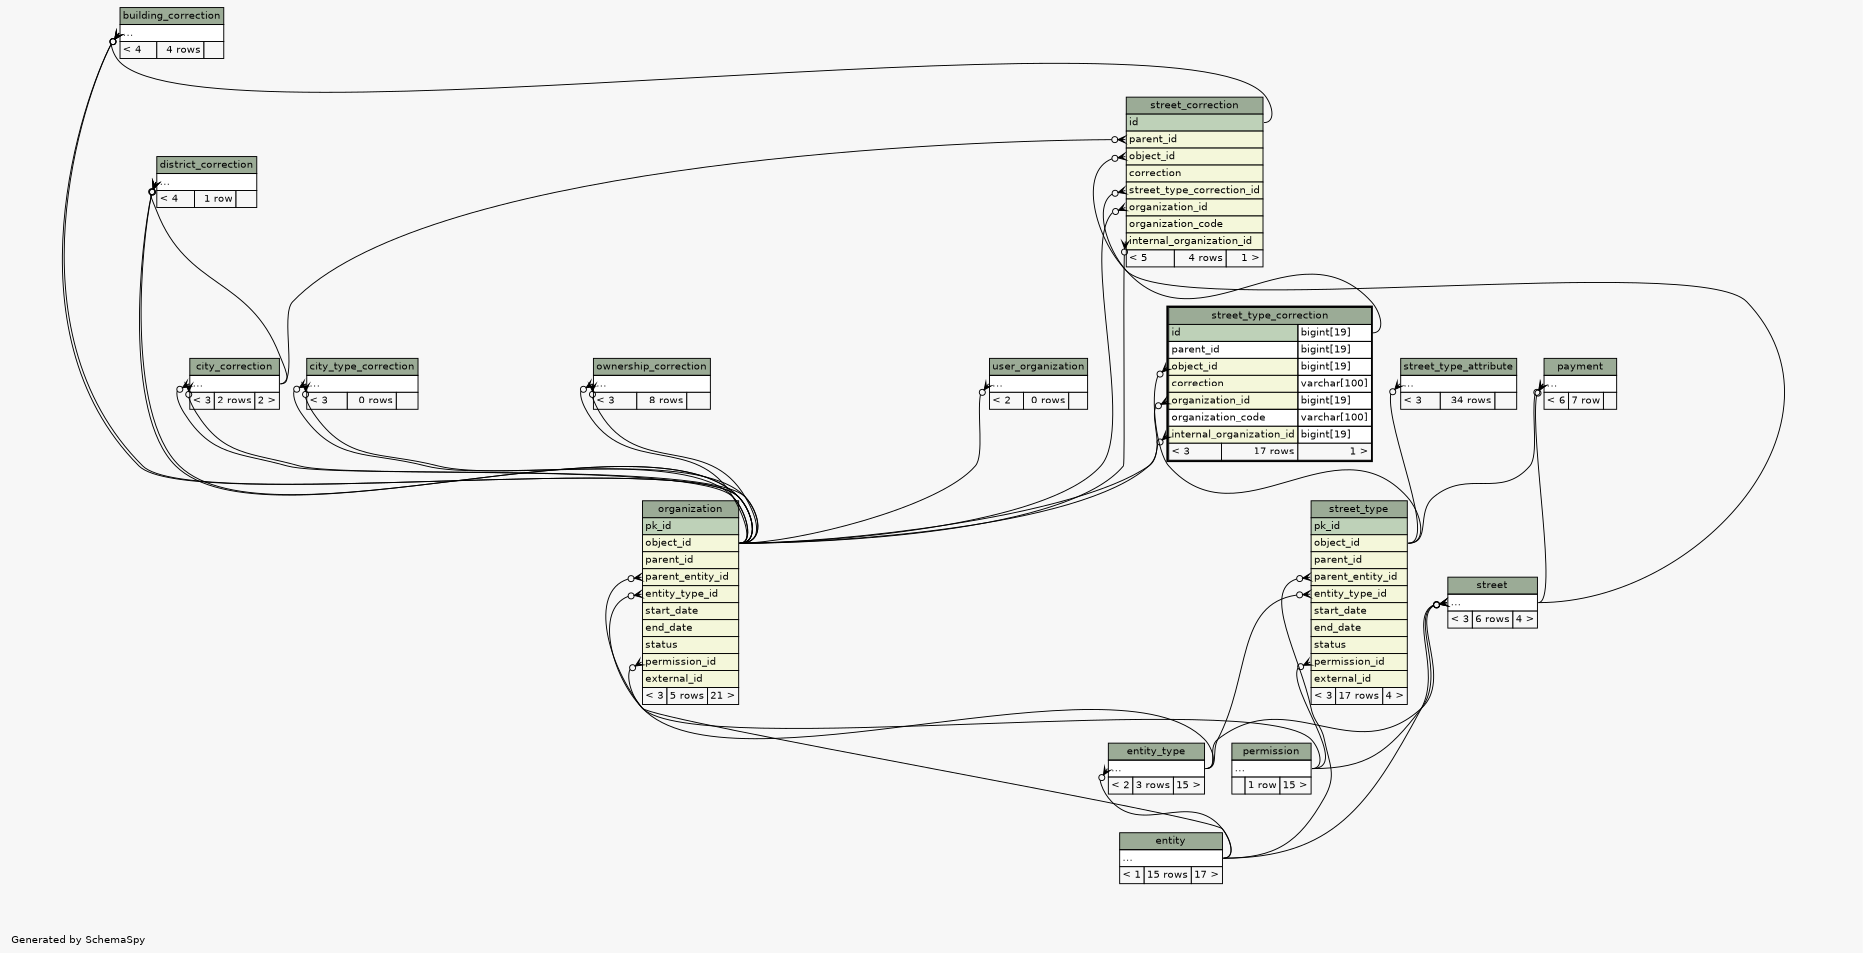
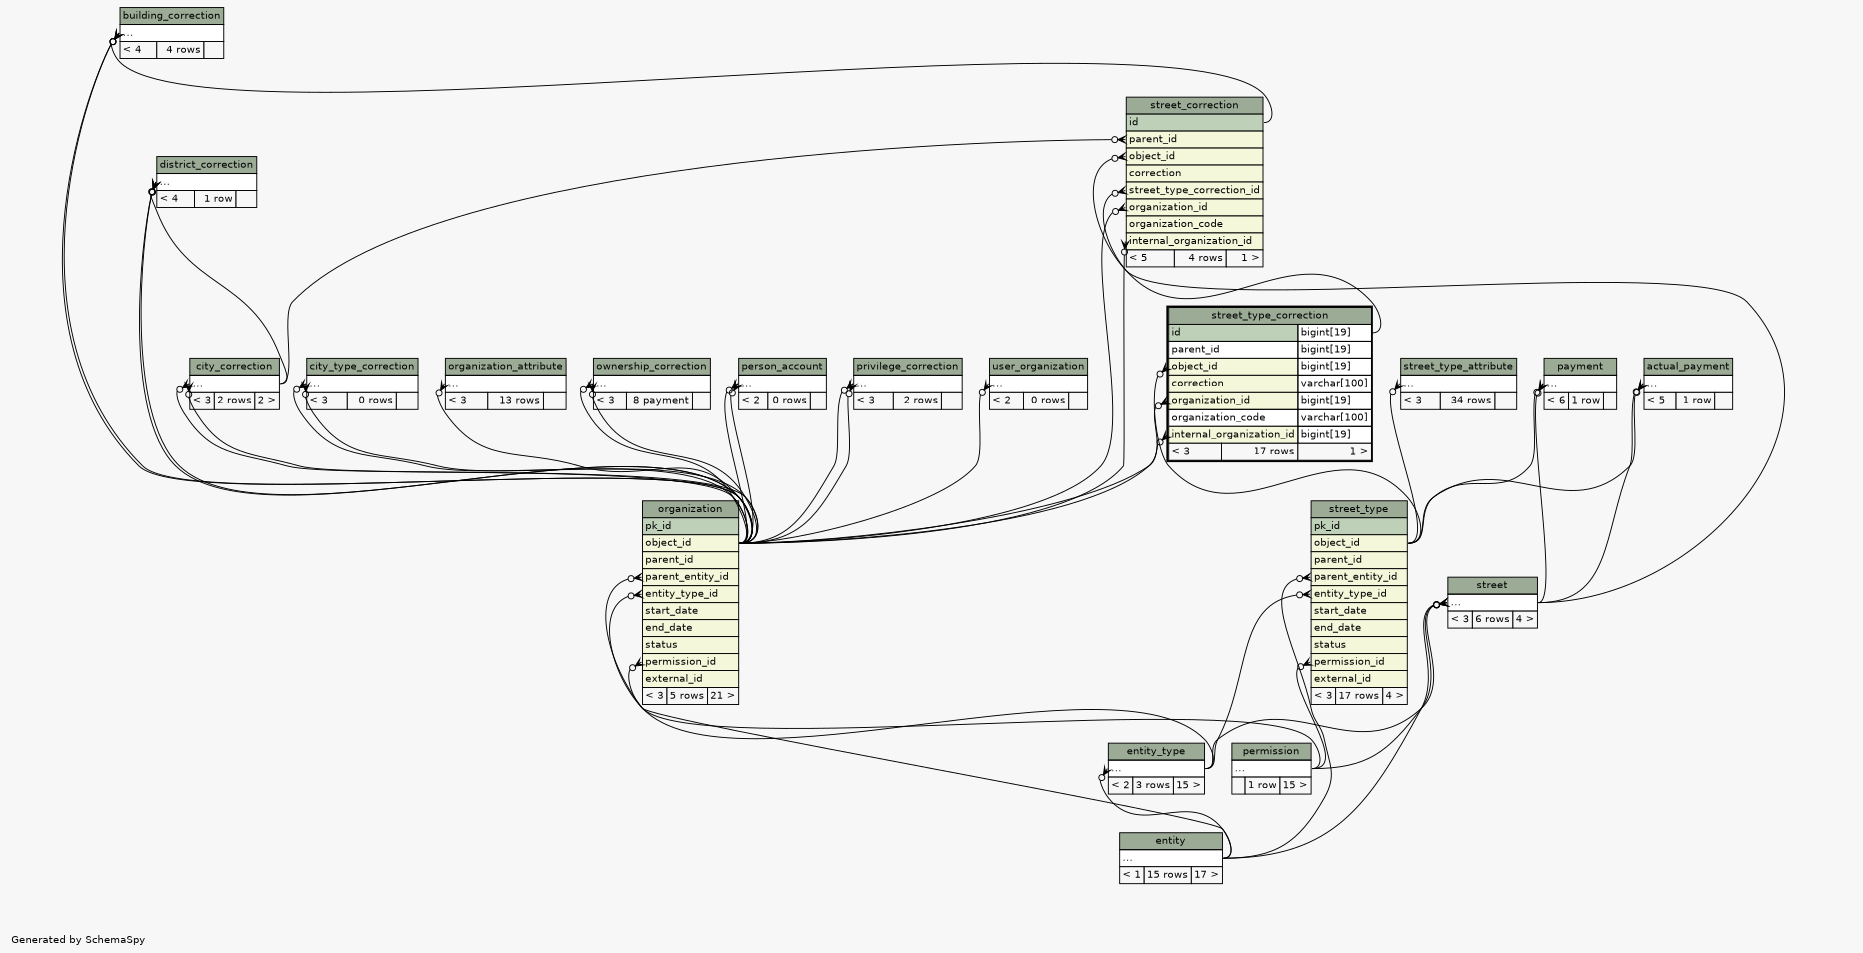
  digraph {
    bgcolor="#f7f7f7"
    fontname=Helvetica
    fontsize=11
    label="\nGenerated by SchemaSpy"
    labeljust=l
    nodesep=0.18
    rankdir=TB
    ranksep=0.46
    node [fontname=Helvetica fontsize=11 shape=plaintext]
    edge [arrowhead=none arrowsize=0.8 arrowtail=crowodot dir=back headport="object_id:e" tailport="elipses:w"]
+   n1 [label=<     <TABLE BORDER="0" CELLBORDER="1" CELLSPACING="0" BGCOLOR="#ffffff">       <TR><TD COLSPAN="3" BGCOLOR="#9bab96" ALIGN="CENTER">actual_payment</TD></TR>       <TR><TD PORT="elipses" COLSPAN="3" ALIGN="LEFT">...</TD></TR>       <TR><TD ALIGN="LEFT" BGCOLOR="#f7f7f7">&lt; 5</TD><TD ALIGN="RIGHT" BGCOLOR="#f7f7f7">1 row</TD><TD ALIGN="RIGHT" BGCOLOR="#f7f7f7">  </TD></TR>     </TABLE>>]
    n2 [label=<     <TABLE BORDER="0" CELLBORDER="1" CELLSPACING="0" BGCOLOR="#ffffff">       <TR><TD COLSPAN="3" BGCOLOR="#9bab96" ALIGN="CENTER">street</TD></TR>       <TR><TD PORT="elipses" COLSPAN="3" ALIGN="LEFT">...</TD></TR>       <TR><TD ALIGN="LEFT" BGCOLOR="#f7f7f7">&lt; 3</TD><TD ALIGN="RIGHT" BGCOLOR="#f7f7f7">6 rows</TD><TD ALIGN="RIGHT" BGCOLOR="#f7f7f7">4 &gt;</TD></TR>     </TABLE>>]
    n3 [label=<     <TABLE BORDER="0" CELLBORDER="1" CELLSPACING="0" BGCOLOR="#ffffff">       <TR><TD COLSPAN="3" BGCOLOR="#9bab96" ALIGN="CENTER">street_type</TD></TR>       <TR><TD PORT="pk_id" COLSPAN="3" BGCOLOR="#bed1b8" ALIGN="LEFT">pk_id</TD></TR>       <TR><TD PORT="object_id" COLSPAN="3" BGCOLOR="#f4f7da" ALIGN="LEFT">object_id</TD></TR>       <TR><TD PORT="parent_id" COLSPAN="3" BGCOLOR="#f4f7da" ALIGN="LEFT">parent_id</TD></TR>       <TR><TD PORT="parent_entity_id" COLSPAN="3" BGCOLOR="#f4f7da" ALIGN="LEFT">parent_entity_id</TD></TR>       <TR><TD PORT="entity_type_id" COLSPAN="3" BGCOLOR="#f4f7da" ALIGN="LEFT">entity_type_id</TD></TR>       <TR><TD PORT="start_date" COLSPAN="3" BGCOLOR="#f4f7da" ALIGN="LEFT">start_date</TD></TR>       <TR><TD PORT="end_date" COLSPAN="3" BGCOLOR="#f4f7da" ALIGN="LEFT">end_date</TD></TR>       <TR><TD PORT="status" COLSPAN="3" BGCOLOR="#f4f7da" ALIGN="LEFT">status</TD></TR>       <TR><TD PORT="permission_id" COLSPAN="3" BGCOLOR="#f4f7da" ALIGN="LEFT">permission_id</TD></TR>       <TR><TD PORT="external_id" COLSPAN="3" BGCOLOR="#f4f7da" ALIGN="LEFT">external_id</TD></TR>       <TR><TD ALIGN="LEFT" BGCOLOR="#f7f7f7">&lt; 3</TD><TD ALIGN="RIGHT" BGCOLOR="#f7f7f7">17 rows</TD><TD ALIGN="RIGHT" BGCOLOR="#f7f7f7">4 &gt;</TD></TR>     </TABLE>>]
    n4 [label=<     <TABLE BORDER="0" CELLBORDER="1" CELLSPACING="0" BGCOLOR="#ffffff">       <TR><TD COLSPAN="3" BGCOLOR="#9bab96" ALIGN="CENTER">entity_type</TD></TR>       <TR><TD PORT="elipses" COLSPAN="3" ALIGN="LEFT">...</TD></TR>       <TR><TD ALIGN="LEFT" BGCOLOR="#f7f7f7">&lt; 2</TD><TD ALIGN="RIGHT" BGCOLOR="#f7f7f7">3 rows</TD><TD ALIGN="RIGHT" BGCOLOR="#f7f7f7">15 &gt;</TD></TR>     </TABLE>>]
    n5 [label=<     <TABLE BORDER="0" CELLBORDER="1" CELLSPACING="0" BGCOLOR="#ffffff">       <TR><TD COLSPAN="3" BGCOLOR="#9bab96" ALIGN="CENTER">entity</TD></TR>       <TR><TD PORT="elipses" COLSPAN="3" ALIGN="LEFT">...</TD></TR>       <TR><TD ALIGN="LEFT" BGCOLOR="#f7f7f7">&lt; 1</TD><TD ALIGN="RIGHT" BGCOLOR="#f7f7f7">15 rows</TD><TD ALIGN="RIGHT" BGCOLOR="#f7f7f7">17 &gt;</TD></TR>     </TABLE>>]
    n6 [label=<     <TABLE BORDER="0" CELLBORDER="1" CELLSPACING="0" BGCOLOR="#ffffff">       <TR><TD COLSPAN="3" BGCOLOR="#9bab96" ALIGN="CENTER">permission</TD></TR>       <TR><TD PORT="elipses" COLSPAN="3" ALIGN="LEFT">...</TD></TR>       <TR><TD ALIGN="LEFT" BGCOLOR="#f7f7f7">  </TD><TD ALIGN="RIGHT" BGCOLOR="#f7f7f7">1 row</TD><TD ALIGN="RIGHT" BGCOLOR="#f7f7f7">15 &gt;</TD></TR>     </TABLE>>]
    n7 [label=<     <TABLE BORDER="0" CELLBORDER="1" CELLSPACING="0" BGCOLOR="#ffffff">       <TR><TD COLSPAN="3" BGCOLOR="#9bab96" ALIGN="CENTER">organization</TD></TR>       <TR><TD PORT="pk_id" COLSPAN="3" BGCOLOR="#bed1b8" ALIGN="LEFT">pk_id</TD></TR>       <TR><TD PORT="object_id" COLSPAN="3" BGCOLOR="#f4f7da" ALIGN="LEFT">object_id</TD></TR>       <TR><TD PORT="parent_id" COLSPAN="3" BGCOLOR="#f4f7da" ALIGN="LEFT">parent_id</TD></TR>       <TR><TD PORT="parent_entity_id" COLSPAN="3" BGCOLOR="#f4f7da" ALIGN="LEFT">parent_entity_id</TD></TR>       <TR><TD PORT="entity_type_id" COLSPAN="3" BGCOLOR="#f4f7da" ALIGN="LEFT">entity_type_id</TD></TR>       <TR><TD PORT="start_date" COLSPAN="3" BGCOLOR="#f4f7da" ALIGN="LEFT">start_date</TD></TR>       <TR><TD PORT="end_date" COLSPAN="3" BGCOLOR="#f4f7da" ALIGN="LEFT">end_date</TD></TR>       <TR><TD PORT="status" COLSPAN="3" BGCOLOR="#f4f7da" ALIGN="LEFT">status</TD></TR>       <TR><TD PORT="permission_id" COLSPAN="3" BGCOLOR="#f4f7da" ALIGN="LEFT">permission_id</TD></TR>       <TR><TD PORT="external_id" COLSPAN="3" BGCOLOR="#f4f7da" ALIGN="LEFT">external_id</TD></TR>       <TR><TD ALIGN="LEFT" BGCOLOR="#f7f7f7">&lt; 3</TD><TD ALIGN="RIGHT" BGCOLOR="#f7f7f7">5 rows</TD><TD ALIGN="RIGHT" BGCOLOR="#f7f7f7">21 &gt;</TD></TR>     </TABLE>>]
    n8 [label=<     <TABLE BORDER="0" CELLBORDER="1" CELLSPACING="0" BGCOLOR="#ffffff">       <TR><TD COLSPAN="3" BGCOLOR="#9bab96" ALIGN="CENTER">building_correction</TD></TR>       <TR><TD PORT="elipses" COLSPAN="3" ALIGN="LEFT">...</TD></TR>       <TR><TD ALIGN="LEFT" BGCOLOR="#f7f7f7">&lt; 4</TD><TD ALIGN="RIGHT" BGCOLOR="#f7f7f7">4 rows</TD><TD ALIGN="RIGHT" BGCOLOR="#f7f7f7">  </TD></TR>     </TABLE>>]
    n9 [label=<     <TABLE BORDER="0" CELLBORDER="1" CELLSPACING="0" BGCOLOR="#ffffff">       <TR><TD COLSPAN="3" BGCOLOR="#9bab96" ALIGN="CENTER">street_correction</TD></TR>       <TR><TD PORT="id" COLSPAN="3" BGCOLOR="#bed1b8" ALIGN="LEFT">id</TD></TR>       <TR><TD PORT="parent_id" COLSPAN="3" BGCOLOR="#f4f7da" ALIGN="LEFT">parent_id</TD></TR>       <TR><TD PORT="object_id" COLSPAN="3" BGCOLOR="#f4f7da" ALIGN="LEFT">object_id</TD></TR>       <TR><TD PORT="correction" COLSPAN="3" BGCOLOR="#f4f7da" ALIGN="LEFT">correction</TD></TR>       <TR><TD PORT="street_type_correction_id" COLSPAN="3" BGCOLOR="#f4f7da" ALIGN="LEFT">street_type_correction_id</TD></TR>       <TR><TD PORT="organization_id" COLSPAN="3" BGCOLOR="#f4f7da" ALIGN="LEFT">organization_id</TD></TR>       <TR><TD PORT="organization_code" COLSPAN="3" BGCOLOR="#f4f7da" ALIGN="LEFT">organization_code</TD></TR>       <TR><TD PORT="internal_organization_id" COLSPAN="3" BGCOLOR="#f4f7da" ALIGN="LEFT">internal_organization_id</TD></TR>       <TR><TD ALIGN="LEFT" BGCOLOR="#f7f7f7">&lt; 5</TD><TD ALIGN="RIGHT" BGCOLOR="#f7f7f7">4 rows</TD><TD ALIGN="RIGHT" BGCOLOR="#f7f7f7">1 &gt;</TD></TR>     </TABLE>>]
    n10 [label=<     <TABLE BORDER="0" CELLBORDER="1" CELLSPACING="0" BGCOLOR="#ffffff">       <TR><TD COLSPAN="3" BGCOLOR="#9bab96" ALIGN="CENTER">city_correction</TD></TR>       <TR><TD PORT="elipses" COLSPAN="3" ALIGN="LEFT">...</TD></TR>       <TR><TD ALIGN="LEFT" BGCOLOR="#f7f7f7">&lt; 3</TD><TD ALIGN="RIGHT" BGCOLOR="#f7f7f7">2 rows</TD><TD ALIGN="RIGHT" BGCOLOR="#f7f7f7">2 &gt;</TD></TR>     </TABLE>>]
    n11 [label=<     <TABLE BORDER="2" CELLBORDER="1" CELLSPACING="0" BGCOLOR="#ffffff">       <TR><TD COLSPAN="3" BGCOLOR="#9bab96" ALIGN="CENTER">street_type_correction</TD></TR>       <TR><TD PORT="id" COLSPAN="2" BGCOLOR="#bed1b8" ALIGN="LEFT">id</TD><TD PORT="id.type" ALIGN="LEFT">bigint[19]</TD></TR>       <TR><TD PORT="parent_id" COLSPAN="2" ALIGN="LEFT">parent_id</TD><TD PORT="parent_id.type" ALIGN="LEFT">bigint[19]</TD></TR>       <TR><TD PORT="object_id" COLSPAN="2" BGCOLOR="#f4f7da" ALIGN="LEFT">object_id</TD><TD PORT="object_id.type" ALIGN="LEFT">bigint[19]</TD></TR>       <TR><TD PORT="correction" COLSPAN="2" BGCOLOR="#f4f7da" ALIGN="LEFT">correction</TD><TD PORT="correction.type" ALIGN="LEFT">varchar[100]</TD></TR>       <TR><TD PORT="organization_id" COLSPAN="2" BGCOLOR="#f4f7da" ALIGN="LEFT">organization_id</TD><TD PORT="organization_id.type" ALIGN="LEFT">bigint[19]</TD></TR>       <TR><TD PORT="organization_code" COLSPAN="2" ALIGN="LEFT">organization_code</TD><TD PORT="organization_code.type" ALIGN="LEFT">varchar[100]</TD></TR>       <TR><TD PORT="internal_organization_id" COLSPAN="2" BGCOLOR="#f4f7da" ALIGN="LEFT">internal_organization_id</TD><TD PORT="internal_organization_id.type" ALIGN="LEFT">bigint[19]</TD></TR>       <TR><TD ALIGN="LEFT" BGCOLOR="#f7f7f7">&lt; 3</TD><TD ALIGN="RIGHT" BGCOLOR="#f7f7f7">17 rows</TD><TD ALIGN="RIGHT" BGCOLOR="#f7f7f7">1 &gt;</TD></TR>     </TABLE>>]
    n12 [label=<     <TABLE BORDER="0" CELLBORDER="1" CELLSPACING="0" BGCOLOR="#ffffff">       <TR><TD COLSPAN="3" BGCOLOR="#9bab96" ALIGN="CENTER">city_type_correction</TD></TR>       <TR><TD PORT="elipses" COLSPAN="3" ALIGN="LEFT">...</TD></TR>       <TR><TD ALIGN="LEFT" BGCOLOR="#f7f7f7">&lt; 3</TD><TD ALIGN="RIGHT" BGCOLOR="#f7f7f7">0 rows</TD><TD ALIGN="RIGHT" BGCOLOR="#f7f7f7">  </TD></TR>     </TABLE>>]
    n13 [label=<     <TABLE BORDER="0" CELLBORDER="1" CELLSPACING="0" BGCOLOR="#ffffff">       <TR><TD COLSPAN="3" BGCOLOR="#9bab96" ALIGN="CENTER">district_correction</TD></TR>       <TR><TD PORT="elipses" COLSPAN="3" ALIGN="LEFT">...</TD></TR>       <TR><TD ALIGN="LEFT" BGCOLOR="#f7f7f7">&lt; 4</TD><TD ALIGN="RIGHT" BGCOLOR="#f7f7f7">1 row</TD><TD ALIGN="RIGHT" BGCOLOR="#f7f7f7">  </TD></TR>     </TABLE>>]
-   n15 [label=<     <TABLE BORDER="0" CELLBORDER="1" CELLSPACING="0" BGCOLOR="#ffffff">       <TR><TD COLSPAN="3" BGCOLOR="#9bab96" ALIGN="CENTER">ownership_correction</TD></TR>       <TR><TD PORT="elipses" COLSPAN="3" ALIGN="LEFT">...</TD></TR>       <TR><TD ALIGN="LEFT" BGCOLOR="#f7f7f7">&lt; 3</TD><TD ALIGN="RIGHT" BGCOLOR="#f7f7f7">8 rows</TD><TD ALIGN="RIGHT" BGCOLOR="#f7f7f7">  </TD></TR>     </TABLE>>]
-   n16 [label=<     <TABLE BORDER="0" CELLBORDER="1" CELLSPACING="0" BGCOLOR="#ffffff">       <TR><TD COLSPAN="3" BGCOLOR="#9bab96" ALIGN="CENTER">payment</TD></TR>       <TR><TD PORT="elipses" COLSPAN="3" ALIGN="LEFT">...</TD></TR>       <TR><TD ALIGN="LEFT" BGCOLOR="#f7f7f7">&lt; 6</TD><TD ALIGN="RIGHT" BGCOLOR="#f7f7f7">7 row</TD><TD ALIGN="RIGHT" BGCOLOR="#f7f7f7">  </TD></TR>     </TABLE>>]
+   n14 [label=<     <TABLE BORDER="0" CELLBORDER="1" CELLSPACING="0" BGCOLOR="#ffffff">       <TR><TD COLSPAN="3" BGCOLOR="#9bab96" ALIGN="CENTER">organization_attribute</TD></TR>       <TR><TD PORT="elipses" COLSPAN="3" ALIGN="LEFT">...</TD></TR>       <TR><TD ALIGN="LEFT" BGCOLOR="#f7f7f7">&lt; 3</TD><TD ALIGN="RIGHT" BGCOLOR="#f7f7f7">13 rows</TD><TD ALIGN="RIGHT" BGCOLOR="#f7f7f7">  </TD></TR>     </TABLE>>]
+   n15 [label=<     <TABLE BORDER="0" CELLBORDER="1" CELLSPACING="0" BGCOLOR="#ffffff">       <TR><TD COLSPAN="3" BGCOLOR="#9bab96" ALIGN="CENTER">ownership_correction</TD></TR>       <TR><TD PORT="elipses" COLSPAN="3" ALIGN="LEFT">...</TD></TR>       <TR><TD ALIGN="LEFT" BGCOLOR="#f7f7f7">&lt; 3</TD><TD ALIGN="RIGHT" BGCOLOR="#f7f7f7">8 payment</TD><TD ALIGN="RIGHT" BGCOLOR="#f7f7f7">  </TD></TR>     </TABLE>>]
+   n16 [label=<     <TABLE BORDER="0" CELLBORDER="1" CELLSPACING="0" BGCOLOR="#ffffff">       <TR><TD COLSPAN="3" BGCOLOR="#9bab96" ALIGN="CENTER">payment</TD></TR>       <TR><TD PORT="elipses" COLSPAN="3" ALIGN="LEFT">...</TD></TR>       <TR><TD ALIGN="LEFT" BGCOLOR="#f7f7f7">&lt; 6</TD><TD ALIGN="RIGHT" BGCOLOR="#f7f7f7">1 row</TD><TD ALIGN="RIGHT" BGCOLOR="#f7f7f7">  </TD></TR>     </TABLE>>]
+   n17 [label=<     <TABLE BORDER="0" CELLBORDER="1" CELLSPACING="0" BGCOLOR="#ffffff">       <TR><TD COLSPAN="3" BGCOLOR="#9bab96" ALIGN="CENTER">person_account</TD></TR>       <TR><TD PORT="elipses" COLSPAN="3" ALIGN="LEFT">...</TD></TR>       <TR><TD ALIGN="LEFT" BGCOLOR="#f7f7f7">&lt; 2</TD><TD ALIGN="RIGHT" BGCOLOR="#f7f7f7">0 rows</TD><TD ALIGN="RIGHT" BGCOLOR="#f7f7f7">  </TD></TR>     </TABLE>>]
+   n18 [label=<     <TABLE BORDER="0" CELLBORDER="1" CELLSPACING="0" BGCOLOR="#ffffff">       <TR><TD COLSPAN="3" BGCOLOR="#9bab96" ALIGN="CENTER">privilege_correction</TD></TR>       <TR><TD PORT="elipses" COLSPAN="3" ALIGN="LEFT">...</TD></TR>       <TR><TD ALIGN="LEFT" BGCOLOR="#f7f7f7">&lt; 3</TD><TD ALIGN="RIGHT" BGCOLOR="#f7f7f7">2 rows</TD><TD ALIGN="RIGHT" BGCOLOR="#f7f7f7">  </TD></TR>     </TABLE>>]
    n19 [label=<     <TABLE BORDER="0" CELLBORDER="1" CELLSPACING="0" BGCOLOR="#ffffff">       <TR><TD COLSPAN="3" BGCOLOR="#9bab96" ALIGN="CENTER">street_type_attribute</TD></TR>       <TR><TD PORT="elipses" COLSPAN="3" ALIGN="LEFT">...</TD></TR>       <TR><TD ALIGN="LEFT" BGCOLOR="#f7f7f7">&lt; 3</TD><TD ALIGN="RIGHT" BGCOLOR="#f7f7f7">34 rows</TD><TD ALIGN="RIGHT" BGCOLOR="#f7f7f7">  </TD></TR>     </TABLE>>]
    n20 [label=<     <TABLE BORDER="0" CELLBORDER="1" CELLSPACING="0" BGCOLOR="#ffffff">       <TR><TD COLSPAN="3" BGCOLOR="#9bab96" ALIGN="CENTER">user_organization</TD></TR>       <TR><TD PORT="elipses" COLSPAN="3" ALIGN="LEFT">...</TD></TR>       <TR><TD ALIGN="LEFT" BGCOLOR="#f7f7f7">&lt; 2</TD><TD ALIGN="RIGHT" BGCOLOR="#f7f7f7">0 rows</TD><TD ALIGN="RIGHT" BGCOLOR="#f7f7f7">  </TD></TR>     </TABLE>>]
+   n1 -> n2 [headport="elipses:e"]
+   n1 -> n3
    n2 -> n4 [headport="elipses:e"]
    n2 -> n5 [headport="elipses:e"]
    n2 -> n6 [headport="elipses:e"]
    n3 -> n4 [headport="elipses:e" tailport="entity_type_id:w"]
    n3 -> n5 [headport="elipses:e" tailport="parent_entity_id:w"]
    n3 -> n6 [headport="elipses:e" tailport="permission_id:w"]
    n4 -> n5 [headport="elipses:e"]
    n7 -> n4 [headport="elipses:e" tailport="entity_type_id:w"]
    n7 -> n5 [headport="elipses:e" tailport="parent_entity_id:w"]
    n7 -> n6 [headport="elipses:e" tailport="permission_id:w"]
    n8 -> n7
    n8 -> n7
    n8 -> n9 [headport="id:e"]
    n9 -> n2 [headport="elipses:e" tailport="object_id:w"]
    n9 -> n7 [tailport="internal_organization_id:w"]
    n9 -> n7 [tailport="organization_id:w"]
    n9 -> n10 [headport="elipses:e" tailport="parent_id:w"]
    n9 -> n11 [headport="id.type:e" tailport="street_type_correction_id:w"]
    n10 -> n7
    n10 -> n7
    n11 -> n3 [tailport="object_id:w"]
    n11 -> n7 [tailport="internal_organization_id:w"]
    n11 -> n7 [tailport="organization_id:w"]
    n12 -> n7
    n12 -> n7
    n13 -> n7
    n13 -> n7
    n13 -> n10 [headport="elipses:e"]
+   n14 -> n7
    n15 -> n7
    n15 -> n7
    n16 -> n2 [headport="elipses:e"]
    n16 -> n3
+   n17 -> n7
+   n17 -> n7
+   n18 -> n7
+   n18 -> n7
    n19 -> n3
    n20 -> n7
  }
